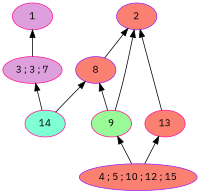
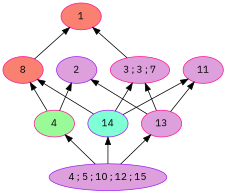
  strict digraph {
    fontname="IBM Plex Sans"
    node [color=deeppink fillcolor=salmon fontname="IBM Plex Sans" style=filled]
    edge [dir=back fontname="IBM Plex Sans"]
-   n1 [fillcolor=plum height=0.5 label=1 width=0.75]
+   n1 [height=0.5 label=1 width=0.75]
    n2 [fillcolor=plum height=0.5 label="3 ; 3 ; 7" width=1.0652]
-   n3 [color=purple height=0.5 label=8 width=0.75]
-   n4 [color=purple height=0.5 label=2 width=0.75]
-   n5 [fillcolor=palegreen height=0.5 label=9 width=0.75]
-   n6 [height=0.5 label=13 width=0.75]
-   n7 [fillcolor=aquamarine height=0.5 label=14 width=0.75]
-   n9 [color=purple height=0.5 label="4 ; 5 ; 10 ; 12 ; 15" width=2.0943]
+   n3 [height=0.5 label=8 width=0.75]
+   n4 [color=purple fillcolor=plum height=0.5 label=2 width=0.75]
+   n5 [fillcolor=palegreen height=0.5 label=4 width=0.75]
+   n6 [fillcolor=plum height=0.5 label=13 width=0.75]
+   n7 [color=purple fillcolor=aquamarine height=0.5 label=14 width=0.75]
+   n8 [fillcolor=plum height=0.5 label=11 width=0.75]
+   n9 [color=purple fillcolor=plum height=0.5 label="4 ; 5 ; 10 ; 12 ; 15" width=2.0943]
    n1 -> n2
-   n4 -> n3
+   n1 -> n3
+   n2 -> n6
    n2 -> n7
    n3 -> n5
    n3 -> n7
    n4 -> n5
    n4 -> n6
    n5 -> n9
    n6 -> n9
+   n7 -> n9
+   n8 -> n6
+   n8 -> n7
  }
